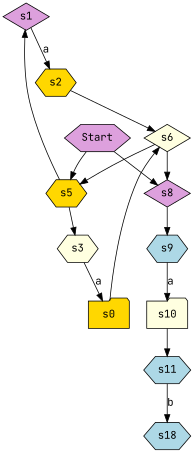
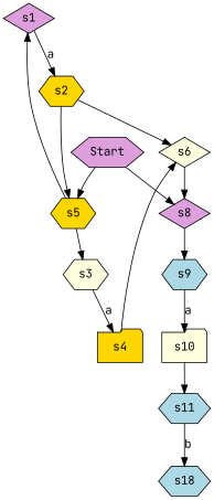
  digraph {
    fontname="JetBrains Mono"
    node [fillcolor=plum fontname="JetBrains Mono" shape=hexagon style=filled]
    edge [fontname="JetBrains Mono"]
    s1 [shape=diamond]
    s2 [fillcolor=gold]
    s6 [fillcolor=lightyellow shape=diamond]
    s5 [fillcolor=gold]
    s8 [shape=diamond]
    s3 [fillcolor=lightyellow]
    s9 [fillcolor=lightblue]
-   s4 [fillcolor=gold shape=folder label=s0]
+   s4 [fillcolor=gold shape=folder]
    s10 [fillcolor=lightyellow shape=folder]
    Start
    s11 [fillcolor=lightblue]
    n12 [fillcolor=lightblue label=s18]
    s1 -> s2 [label=a]
    s2 -> s6
-   s6 -> s5
+   s2 -> s5
    s6 -> s8
    s5 -> s1
    s5 -> s3
    s8 -> s9
    s3 -> s4 [label=a]
    s9 -> s10 [label=a]
    s4 -> s6
    s10 -> s11
    Start -> s5
    Start -> s8
    s11 -> n12 [label=b]
  }
